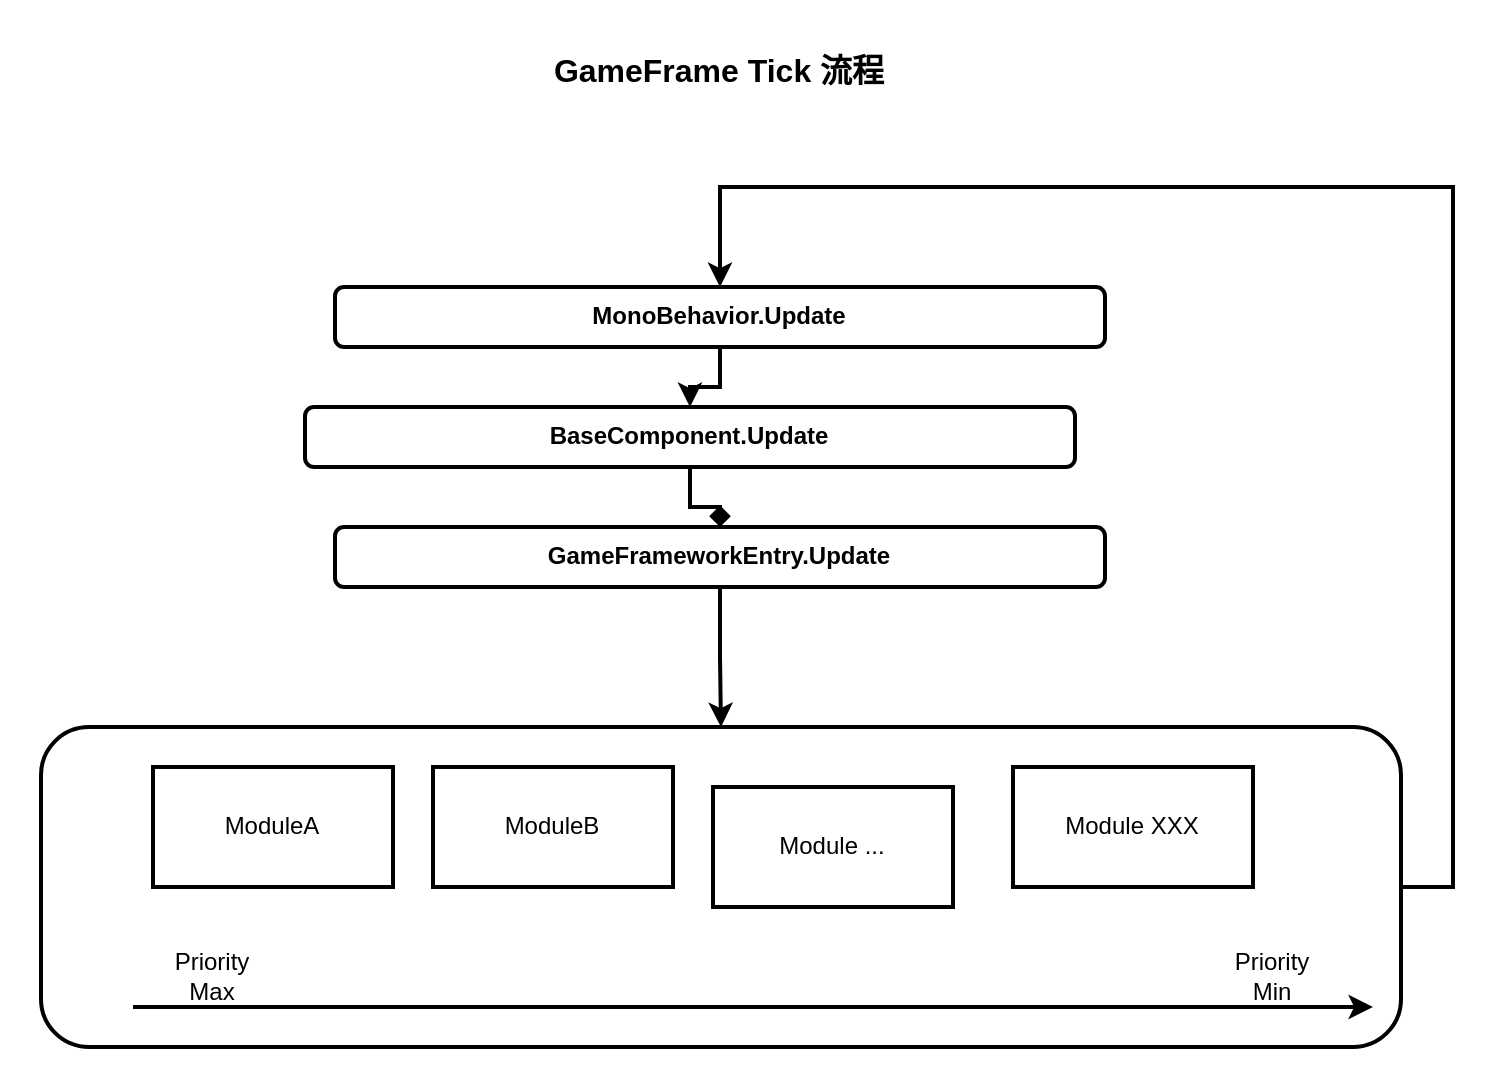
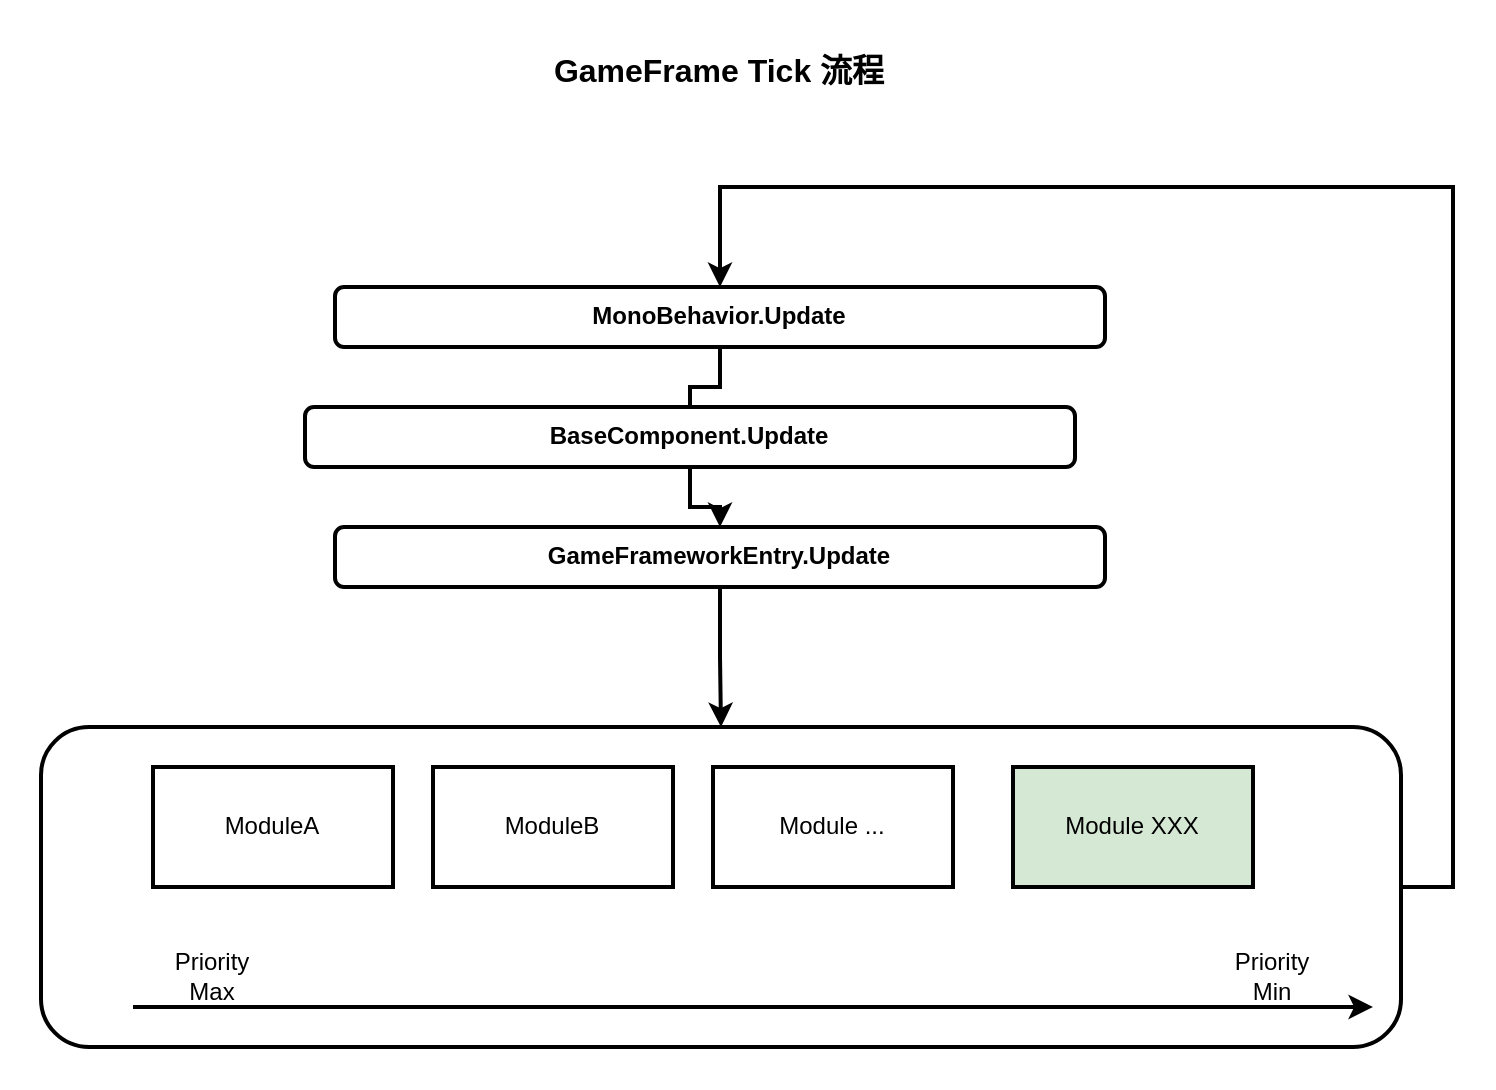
  <mxCell id="0" />
  <mxCell id="1" parent="0" />
  <mxCell id="2" value="GameFrame Tick 流程" style="text;html=1;align=center;verticalAlign=middle;whiteSpace=wrap;rounded=1;labelBackgroundColor=none;fontStyle=1;fontSize=16;strokeWidth=2;" vertex="1" parent="1"><mxGeometry x="262" y="20" width="195" height="30" as="geometry" /></mxCell>
- <mxCell id="3" value="" style="edgeStyle=orthogonalEdgeStyle;rounded=0;orthogonalLoop=1;jettySize=auto;html=1;entryX=0.5;entryY=0;entryDx=0;entryDy=0;labelBackgroundColor=none;fontColor=default;strokeWidth=2;" edge="1" parent="1" source="4" target="6"><mxGeometry relative="1" as="geometry" /></mxCell>
+ <mxCell id="3" value="" style="edgeStyle=orthogonalEdgeStyle;rounded=0;orthogonalLoop=1;jettySize=auto;html=1;entryX=0.5;entryY=0;entryDx=0;entryDy=0;labelBackgroundColor=none;fontColor=default;strokeWidth=2;endArrow=none;" edge="1" parent="1" source="4" target="6"><mxGeometry relative="1" as="geometry" /></mxCell>
  <mxCell id="4" value="MonoBehavior.Update" style="rounded=1;whiteSpace=wrap;html=1;labelBackgroundColor=none;fontStyle=1;strokeWidth=2;" vertex="1" parent="1"><mxGeometry x="167" y="143" width="385" height="30" as="geometry" /></mxCell>
- <mxCell id="5" value="" style="edgeStyle=orthogonalEdgeStyle;rounded=0;orthogonalLoop=1;jettySize=auto;html=1;labelBackgroundColor=none;fontColor=default;strokeWidth=2;endArrow=diamond;" edge="1" parent="1" source="6" target="8"><mxGeometry relative="1" as="geometry" /></mxCell>
+ <mxCell id="5" value="" style="edgeStyle=orthogonalEdgeStyle;rounded=0;orthogonalLoop=1;jettySize=auto;html=1;labelBackgroundColor=none;fontColor=default;strokeWidth=2;" edge="1" parent="1" source="6" target="8"><mxGeometry relative="1" as="geometry" /></mxCell>
  <mxCell id="6" value="BaseComponent.Update" style="rounded=1;whiteSpace=wrap;html=1;labelBackgroundColor=none;fontStyle=1;strokeWidth=2;" vertex="1" parent="1"><mxGeometry x="152" y="203" width="385" height="30" as="geometry" /></mxCell>
  <mxCell id="7" value="" style="edgeStyle=orthogonalEdgeStyle;rounded=0;orthogonalLoop=1;jettySize=auto;html=1;entryX=0.5;entryY=0;entryDx=0;entryDy=0;labelBackgroundColor=none;fontColor=default;strokeWidth=2;" edge="1" parent="1" source="8" target="9"><mxGeometry relative="1" as="geometry" /></mxCell>
  <mxCell id="8" value="GameFrameworkEntry.Update" style="rounded=1;whiteSpace=wrap;html=1;labelBackgroundColor=none;fontStyle=1;strokeWidth=2;" vertex="1" parent="1"><mxGeometry x="167" y="263" width="385" height="30" as="geometry" /></mxCell>
  <mxCell id="9" value="" style="rounded=1;whiteSpace=wrap;html=1;labelBackgroundColor=none;fontStyle=1;strokeWidth=2;" vertex="1" parent="1"><mxGeometry x="20" y="363" width="680" height="160" as="geometry" /></mxCell>
  <mxCell id="10" value="ModuleA" style="rounded=0;whiteSpace=wrap;html=1;labelBackgroundColor=none;strokeWidth=2;" vertex="1" parent="1"><mxGeometry x="76" y="383" width="120" height="60" as="geometry" /></mxCell>
  <mxCell id="11" value="ModuleB" style="rounded=0;whiteSpace=wrap;html=1;labelBackgroundColor=none;strokeWidth=2;" vertex="1" parent="1"><mxGeometry x="216" y="383" width="120" height="60" as="geometry" /></mxCell>
- <mxCell id="12" value="Module ..." style="rounded=0;whiteSpace=wrap;html=1;labelBackgroundColor=none;strokeWidth=2;" vertex="1" parent="1"><mxGeometry x="356" y="393" width="120" height="60" as="geometry" /></mxCell>
- <mxCell id="13" value="Module XXX" style="rounded=0;whiteSpace=wrap;html=1;labelBackgroundColor=none;strokeWidth=2;" vertex="1" parent="1"><mxGeometry x="506" y="383" width="120" height="60" as="geometry" /></mxCell>
+ <mxCell id="12" value="Module ..." style="rounded=0;whiteSpace=wrap;html=1;labelBackgroundColor=none;strokeWidth=2;" vertex="1" parent="1"><mxGeometry x="356" y="383" width="120" height="60" as="geometry" /></mxCell>
+ <mxCell id="13" value="Module XXX" style="rounded=0;whiteSpace=wrap;html=1;labelBackgroundColor=none;strokeWidth=2;fillColor=#d5e8d4;" vertex="1" parent="1"><mxGeometry x="506" y="383" width="120" height="60" as="geometry" /></mxCell>
  <mxCell id="14" value="" style="group;labelBackgroundColor=none;strokeWidth=2;" vertex="1" connectable="0" parent="1"><mxGeometry x="66" y="473" width="620" height="30" as="geometry" /></mxCell>
  <mxCell id="15" value="" style="endArrow=classic;html=1;rounded=0;labelBackgroundColor=none;fontColor=default;strokeWidth=2;" edge="1" parent="14"><mxGeometry width="50" height="50" relative="1" as="geometry"><mxPoint y="30" as="sourcePoint" /><mxPoint x="620" y="30" as="targetPoint" /></mxGeometry></mxCell>
  <mxCell id="16" value="Priority Max" style="text;html=1;align=center;verticalAlign=middle;whiteSpace=wrap;rounded=0;labelBackgroundColor=none;strokeWidth=2;" vertex="1" parent="14"><mxGeometry x="10" width="60" height="30" as="geometry" /></mxCell>
  <mxCell id="17" value="Priority Min" style="text;html=1;align=center;verticalAlign=middle;whiteSpace=wrap;rounded=0;labelBackgroundColor=none;strokeWidth=2;" vertex="1" parent="14"><mxGeometry x="540" width="60" height="30" as="geometry" /></mxCell>
  <mxCell id="18" style="edgeStyle=orthogonalEdgeStyle;rounded=0;orthogonalLoop=1;jettySize=auto;html=1;exitX=1;exitY=0.5;exitDx=0;exitDy=0;entryX=0.5;entryY=0;entryDx=0;entryDy=0;labelBackgroundColor=none;fontColor=default;strokeWidth=2;" edge="1" parent="1" source="9" target="4"><mxGeometry relative="1" as="geometry"><mxPoint x="626" y="133" as="sourcePoint" /><mxPoint x="616" y="293" as="targetPoint" /><Array as="points"><mxPoint x="726" y="93" /><mxPoint x="360" y="93" /></Array></mxGeometry></mxCell>
